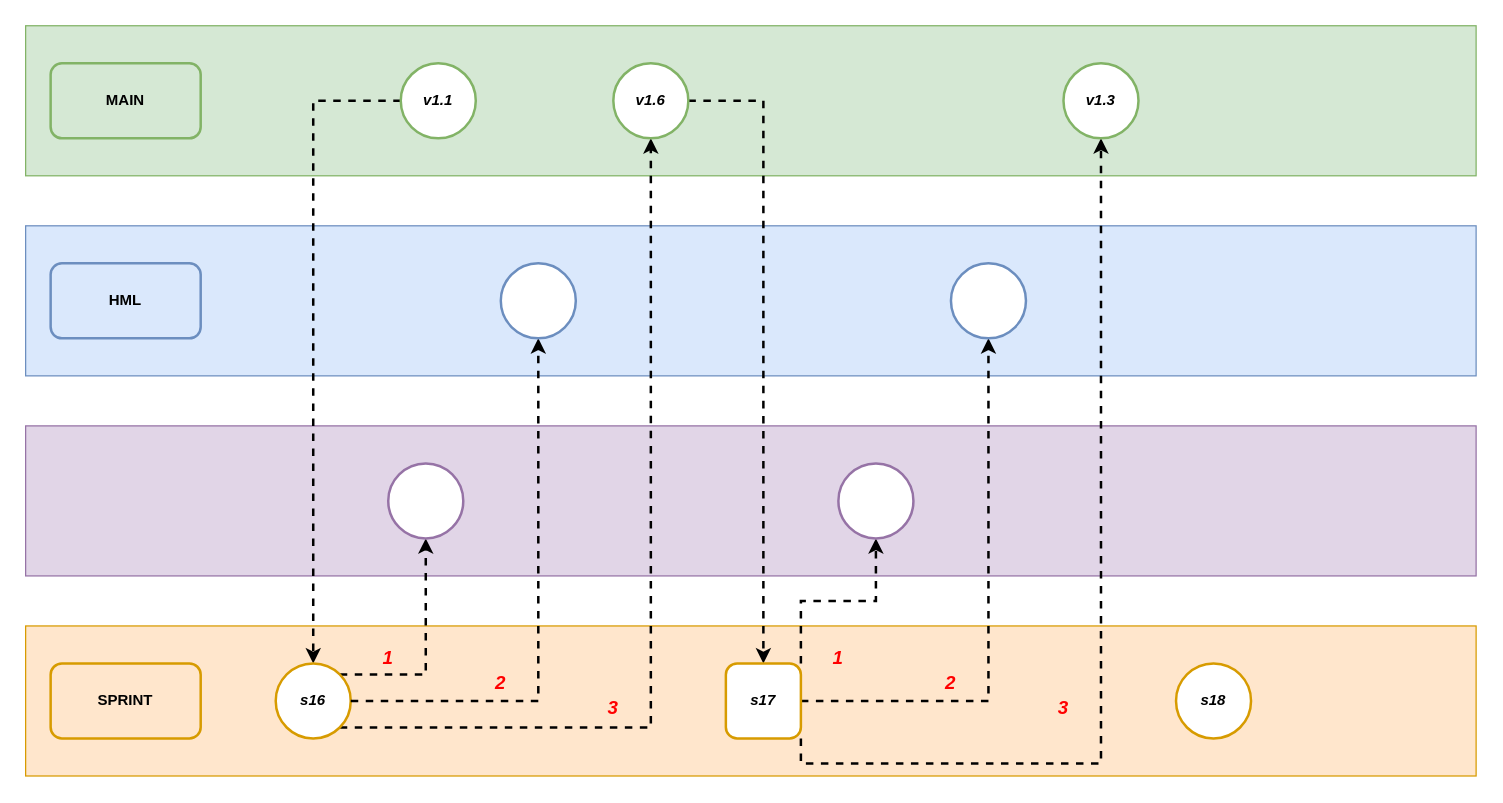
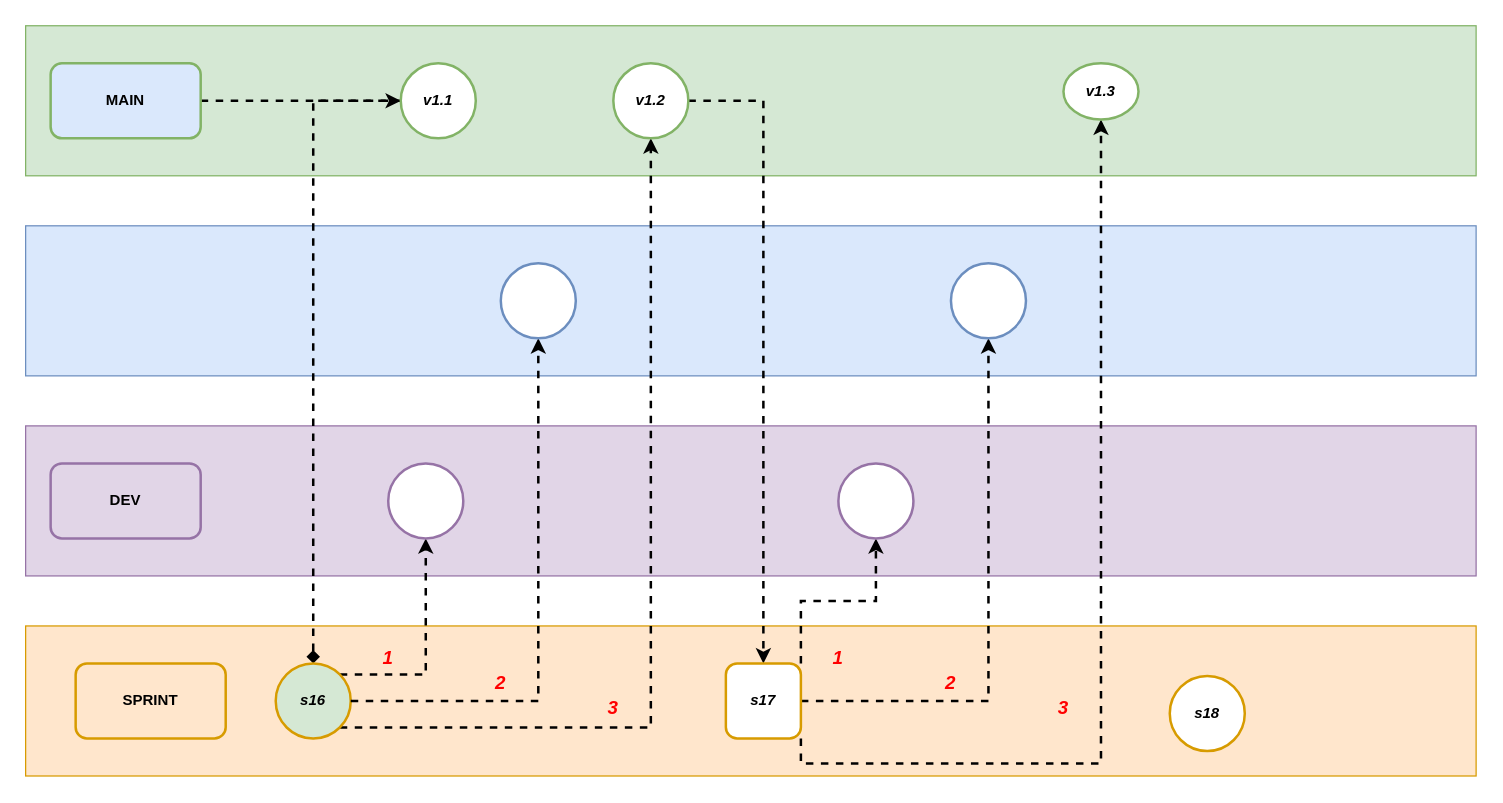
  <mxCell id="0" />
  <mxCell id="1" parent="0" />
  <mxCell id="2" value="" style="rounded=0;whiteSpace=wrap;html=1;strokeWidth=1;fillColor=#e1d5e7;strokeColor=#9673a6;" parent="1" vertex="1"><mxGeometry x="20" y="340" width="1160" height="120" as="geometry" /></mxCell>
  <mxCell id="3" value="" style="rounded=0;whiteSpace=wrap;html=1;strokeWidth=1;fillColor=#d5e8d4;strokeColor=#82b366;" parent="1" vertex="1"><mxGeometry x="20" y="20" width="1160" height="120" as="geometry" /></mxCell>
- <mxCell id="5" value="MAIN" style="rounded=1;whiteSpace=wrap;html=1;fillColor=#d5e8d4;strokeColor=#82b366;fontStyle=1;strokeWidth=2;" parent="1" vertex="1"><mxGeometry x="40" y="50" width="120" height="60" as="geometry" /></mxCell>
+ <mxCell id="4" style="edgeStyle=orthogonalEdgeStyle;rounded=0;orthogonalLoop=1;jettySize=auto;html=1;entryX=0;entryY=0.5;entryDx=0;entryDy=0;strokeWidth=2;dashed=1;" parent="1" source="5" target="12" edge="1"><mxGeometry relative="1" as="geometry" /></mxCell>
+ <mxCell id="5" value="MAIN" style="rounded=1;whiteSpace=wrap;html=1;fillColor=#dae8fc;strokeColor=#82b366;fontStyle=1;strokeWidth=2;" parent="1" vertex="1"><mxGeometry x="40" y="50" width="120" height="60" as="geometry" /></mxCell>
  <mxCell id="6" value="" style="rounded=0;whiteSpace=wrap;html=1;strokeWidth=1;fillColor=#dae8fc;strokeColor=#6c8ebf;" parent="1" vertex="1"><mxGeometry x="20" y="180" width="1160" height="120" as="geometry" /></mxCell>
- <mxCell id="7" value="HML" style="rounded=1;whiteSpace=wrap;html=1;fillColor=#dae8fc;strokeColor=#6c8ebf;fontStyle=1;strokeWidth=2;" parent="1" vertex="1"><mxGeometry x="40" y="210" width="120" height="60" as="geometry" /></mxCell>
+ <mxCell id="8" value="DEV" style="rounded=1;whiteSpace=wrap;html=1;fillColor=#e1d5e7;strokeColor=#9673a6;fontStyle=1;strokeWidth=2;" parent="1" vertex="1"><mxGeometry x="40" y="370" width="120" height="60" as="geometry" /></mxCell>
  <mxCell id="9" value="" style="rounded=0;whiteSpace=wrap;html=1;strokeWidth=1;fillColor=#ffe6cc;strokeColor=#d79b00;" parent="1" vertex="1"><mxGeometry x="20" y="500" width="1160" height="120" as="geometry" /></mxCell>
- <mxCell id="10" value="SPRINT" style="rounded=1;whiteSpace=wrap;html=1;fillColor=#ffe6cc;strokeColor=#d79b00;fontStyle=1;strokeWidth=2;" parent="1" vertex="1"><mxGeometry x="40" y="530" width="120" height="60" as="geometry" /></mxCell>
- <mxCell id="11" style="edgeStyle=orthogonalEdgeStyle;rounded=0;orthogonalLoop=1;jettySize=auto;html=1;entryX=0.5;entryY=0;entryDx=0;entryDy=0;dashed=1;strokeWidth=2;" parent="1" source="12" target="15" edge="1"><mxGeometry relative="1" as="geometry" /></mxCell>
+ <mxCell id="10" value="SPRINT" style="rounded=1;whiteSpace=wrap;html=1;fillColor=#ffe6cc;strokeColor=#d79b00;fontStyle=1;strokeWidth=2;" parent="1" vertex="1"><mxGeometry x="60" y="530" width="120" height="60" as="geometry" /></mxCell>
+ <mxCell id="11" style="edgeStyle=orthogonalEdgeStyle;rounded=0;orthogonalLoop=1;jettySize=auto;html=1;entryX=0.5;entryY=0;entryDx=0;entryDy=0;dashed=1;strokeWidth=2;endArrow=diamond;" parent="1" source="12" target="15" edge="1"><mxGeometry relative="1" as="geometry" /></mxCell>
  <mxCell id="12" value="v1.1" style="ellipse;whiteSpace=wrap;html=1;aspect=fixed;strokeWidth=2;fillColor=#FFFFFF;fontStyle=3;strokeColor=#82b366;" parent="1" vertex="1"><mxGeometry x="320" y="50" width="60" height="60" as="geometry" /></mxCell>
  <mxCell id="13" style="edgeStyle=orthogonalEdgeStyle;rounded=0;orthogonalLoop=1;jettySize=auto;html=1;entryX=0.5;entryY=1;entryDx=0;entryDy=0;dashed=1;strokeWidth=2;exitX=1;exitY=0;exitDx=0;exitDy=0;" parent="1" source="15" target="17" edge="1"><mxGeometry relative="1" as="geometry" /></mxCell>
  <mxCell id="14" style="edgeStyle=orthogonalEdgeStyle;rounded=0;orthogonalLoop=1;jettySize=auto;html=1;entryX=0.5;entryY=1;entryDx=0;entryDy=0;dashed=1;strokeWidth=2;exitX=1;exitY=1;exitDx=0;exitDy=0;" parent="1" source="15" target="20" edge="1"><mxGeometry relative="1" as="geometry" /></mxCell>
- <mxCell id="15" value="&lt;b&gt;&lt;i&gt;s16&lt;/i&gt;&lt;/b&gt;" style="ellipse;whiteSpace=wrap;html=1;aspect=fixed;strokeWidth=2;fillColor=#FFFFFF;strokeColor=#d79b00;" parent="1" vertex="1"><mxGeometry x="220" y="530" width="60" height="60" as="geometry" /></mxCell>
+ <mxCell id="15" value="&lt;b&gt;&lt;i&gt;s16&lt;/i&gt;&lt;/b&gt;" style="ellipse;whiteSpace=wrap;html=1;aspect=fixed;strokeWidth=2;fillColor=#d5e8d4;strokeColor=#d79b00;" parent="1" vertex="1"><mxGeometry x="220" y="530" width="60" height="60" as="geometry" /></mxCell>
  <mxCell id="16" style="edgeStyle=orthogonalEdgeStyle;rounded=0;orthogonalLoop=1;jettySize=auto;html=1;entryX=0.5;entryY=1;entryDx=0;entryDy=0;dashed=1;strokeWidth=2;exitX=1;exitY=0.5;exitDx=0;exitDy=0;" parent="1" source="15" target="18" edge="1"><mxGeometry relative="1" as="geometry" /></mxCell>
  <mxCell id="17" value="" style="ellipse;whiteSpace=wrap;html=1;aspect=fixed;strokeWidth=2;fillColor=#FFFFFF;strokeColor=#9673a6;" parent="1" vertex="1"><mxGeometry x="310" y="370" width="60" height="60" as="geometry" /></mxCell>
  <mxCell id="18" value="" style="ellipse;whiteSpace=wrap;html=1;aspect=fixed;strokeWidth=2;fillColor=#FFFFFF;strokeColor=#6c8ebf;gradientColor=none;" parent="1" vertex="1"><mxGeometry x="400" y="210" width="60" height="60" as="geometry" /></mxCell>
  <mxCell id="19" style="edgeStyle=orthogonalEdgeStyle;rounded=0;orthogonalLoop=1;jettySize=auto;html=1;entryX=0.5;entryY=0;entryDx=0;entryDy=0;dashed=1;strokeWidth=2;" parent="1" source="20" target="24" edge="1"><mxGeometry relative="1" as="geometry" /></mxCell>
- <mxCell id="20" value="v1.6" style="ellipse;whiteSpace=wrap;html=1;aspect=fixed;strokeWidth=2;fillColor=#FFFFFF;fontStyle=3;strokeColor=#82b366;" parent="1" vertex="1"><mxGeometry x="490" y="50" width="60" height="60" as="geometry" /></mxCell>
+ <mxCell id="20" value="v1.2" style="ellipse;whiteSpace=wrap;html=1;aspect=fixed;strokeWidth=2;fillColor=#FFFFFF;fontStyle=3;strokeColor=#82b366;" parent="1" vertex="1"><mxGeometry x="490" y="50" width="60" height="60" as="geometry" /></mxCell>
  <mxCell id="21" style="edgeStyle=orthogonalEdgeStyle;rounded=0;orthogonalLoop=1;jettySize=auto;html=1;entryX=0.5;entryY=1;entryDx=0;entryDy=0;dashed=1;strokeWidth=2;exitX=1;exitY=0;exitDx=0;exitDy=0;" parent="1" source="24" target="25" edge="1"><mxGeometry relative="1" as="geometry" /></mxCell>
  <mxCell id="22" style="edgeStyle=orthogonalEdgeStyle;rounded=0;orthogonalLoop=1;jettySize=auto;html=1;entryX=0.5;entryY=1;entryDx=0;entryDy=0;dashed=1;strokeWidth=2;" parent="1" source="24" target="26" edge="1"><mxGeometry relative="1" as="geometry" /></mxCell>
  <mxCell id="23" style="edgeStyle=orthogonalEdgeStyle;rounded=0;orthogonalLoop=1;jettySize=auto;html=1;entryX=0.5;entryY=1;entryDx=0;entryDy=0;dashed=1;strokeWidth=2;exitX=1;exitY=1;exitDx=0;exitDy=0;" parent="1" source="24" target="27" edge="1"><mxGeometry relative="1" as="geometry" /></mxCell>
  <mxCell id="24" value="&lt;b&gt;&lt;i&gt;s17&lt;/i&gt;&lt;/b&gt;" style="whiteSpace=wrap;html=1;aspect=fixed;strokeWidth=2;fillColor=#FFFFFF;strokeColor=#d79b00;rounded=1;" parent="1" vertex="1"><mxGeometry x="580" y="530" width="60" height="60" as="geometry" /></mxCell>
  <mxCell id="25" value="" style="ellipse;whiteSpace=wrap;html=1;aspect=fixed;strokeWidth=2;fillColor=#FFFFFF;strokeColor=#9673a6;" parent="1" vertex="1"><mxGeometry x="670" y="370" width="60" height="60" as="geometry" /></mxCell>
  <mxCell id="26" value="" style="ellipse;whiteSpace=wrap;html=1;aspect=fixed;strokeWidth=2;fillColor=#FFFFFF;strokeColor=#6c8ebf;gradientColor=none;" parent="1" vertex="1"><mxGeometry x="760" y="210" width="60" height="60" as="geometry" /></mxCell>
- <mxCell id="27" value="v1.3" style="ellipse;whiteSpace=wrap;html=1;aspect=fixed;strokeWidth=2;fillColor=#FFFFFF;fontStyle=3;strokeColor=#82b366;" parent="1" vertex="1"><mxGeometry x="850" y="50" width="60" height="60" as="geometry" /></mxCell>
- <mxCell id="28" value="&lt;b&gt;&lt;i&gt;s18&lt;/i&gt;&lt;/b&gt;" style="ellipse;whiteSpace=wrap;html=1;aspect=fixed;strokeWidth=2;fillColor=#FFFFFF;strokeColor=#d79b00;" parent="1" vertex="1"><mxGeometry x="940" y="530" width="60" height="60" as="geometry" /></mxCell>
+ <mxCell id="27" value="v1.3" style="ellipse;whiteSpace=wrap;html=1;aspect=fixed;strokeWidth=2;fillColor=#FFFFFF;fontStyle=3;strokeColor=#82b366;" parent="1" vertex="1"><mxGeometry x="850" y="50" width="60" height="45" as="geometry" /></mxCell>
+ <mxCell id="28" value="&lt;b&gt;&lt;i&gt;s18&lt;/i&gt;&lt;/b&gt;" style="ellipse;whiteSpace=wrap;html=1;aspect=fixed;strokeWidth=2;fillColor=#FFFFFF;strokeColor=#d79b00;" parent="1" vertex="1"><mxGeometry x="935" y="540" width="60" height="60" as="geometry" /></mxCell>
  <mxCell id="29" value="1" style="text;html=1;strokeColor=none;fillColor=none;align=center;verticalAlign=middle;whiteSpace=wrap;rounded=0;fontStyle=3;fontColor=#FF0000;fontSize=15;" parent="1" vertex="1"><mxGeometry x="280" y="510" width="60" height="30" as="geometry" /></mxCell>
  <mxCell id="30" value="2" style="text;html=1;strokeColor=none;fillColor=none;align=center;verticalAlign=middle;whiteSpace=wrap;rounded=0;fontStyle=3;fontColor=#FF0000;fontSize=15;" parent="1" vertex="1"><mxGeometry x="370" y="530" width="60" height="30" as="geometry" /></mxCell>
  <mxCell id="31" value="3" style="text;html=1;strokeColor=none;fillColor=none;align=center;verticalAlign=middle;whiteSpace=wrap;rounded=0;fontStyle=3;fontColor=#FF0000;fontSize=15;" parent="1" vertex="1"><mxGeometry x="460" y="550" width="60" height="30" as="geometry" /></mxCell>
  <mxCell id="32" value="3" style="text;html=1;strokeColor=none;fillColor=none;align=center;verticalAlign=middle;whiteSpace=wrap;rounded=0;fontStyle=3;fontColor=#FF0000;fontSize=15;" parent="1" vertex="1"><mxGeometry x="820" y="550" width="60" height="30" as="geometry" /></mxCell>
  <mxCell id="33" value="2" style="text;html=1;strokeColor=none;fillColor=none;align=center;verticalAlign=middle;whiteSpace=wrap;rounded=0;fontStyle=3;fontColor=#FF0000;fontSize=15;" parent="1" vertex="1"><mxGeometry x="730" y="530" width="60" height="30" as="geometry" /></mxCell>
  <mxCell id="34" value="1" style="text;html=1;strokeColor=none;fillColor=none;align=center;verticalAlign=middle;whiteSpace=wrap;rounded=0;fontStyle=3;fontColor=#FF0000;fontSize=15;" parent="1" vertex="1"><mxGeometry x="640" y="510" width="60" height="30" as="geometry" /></mxCell>
